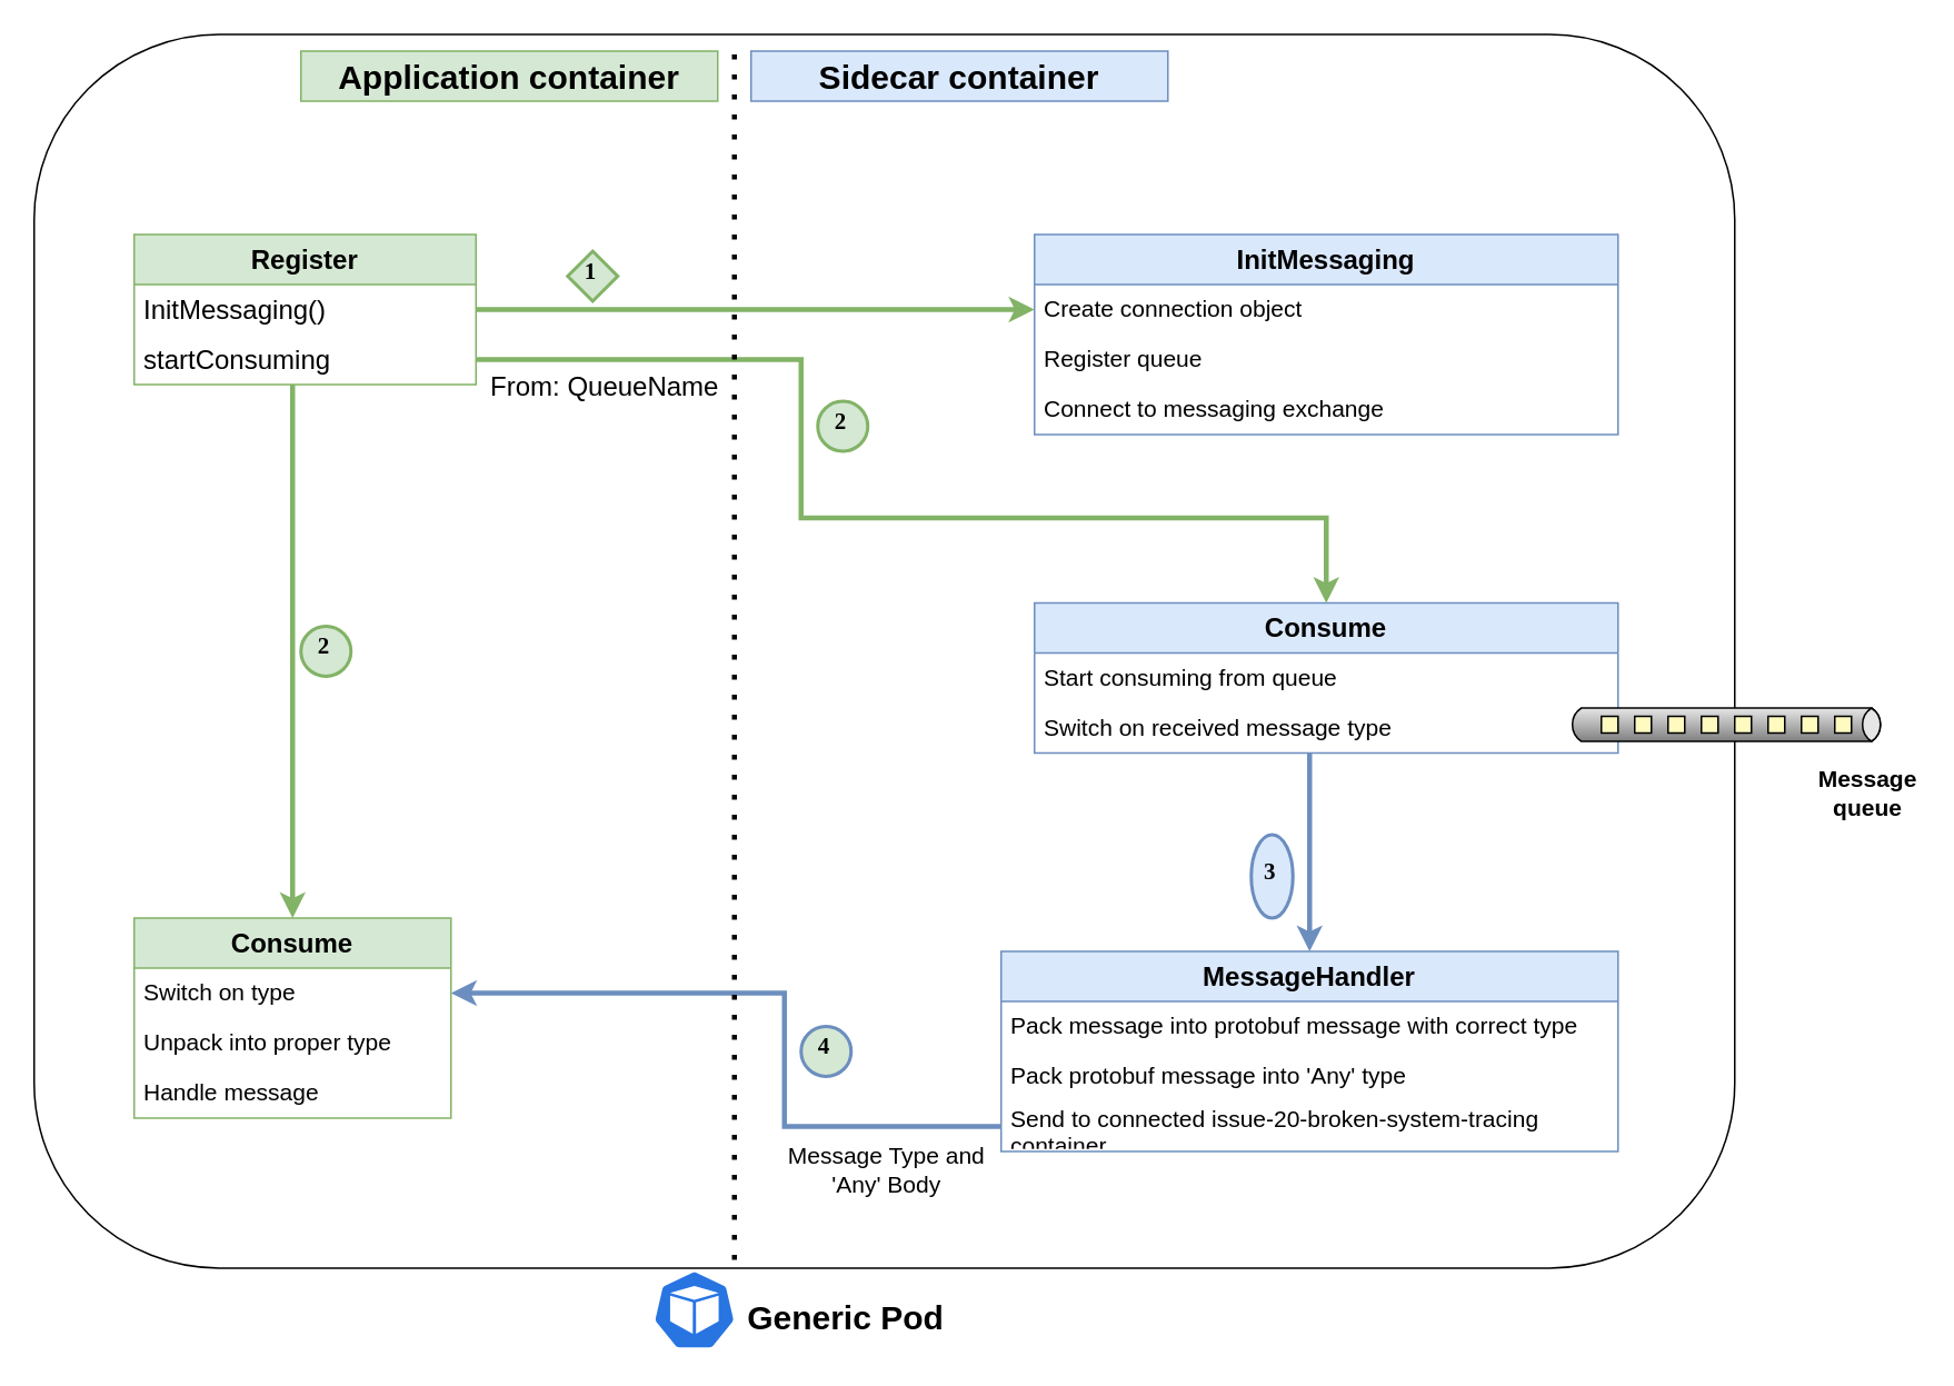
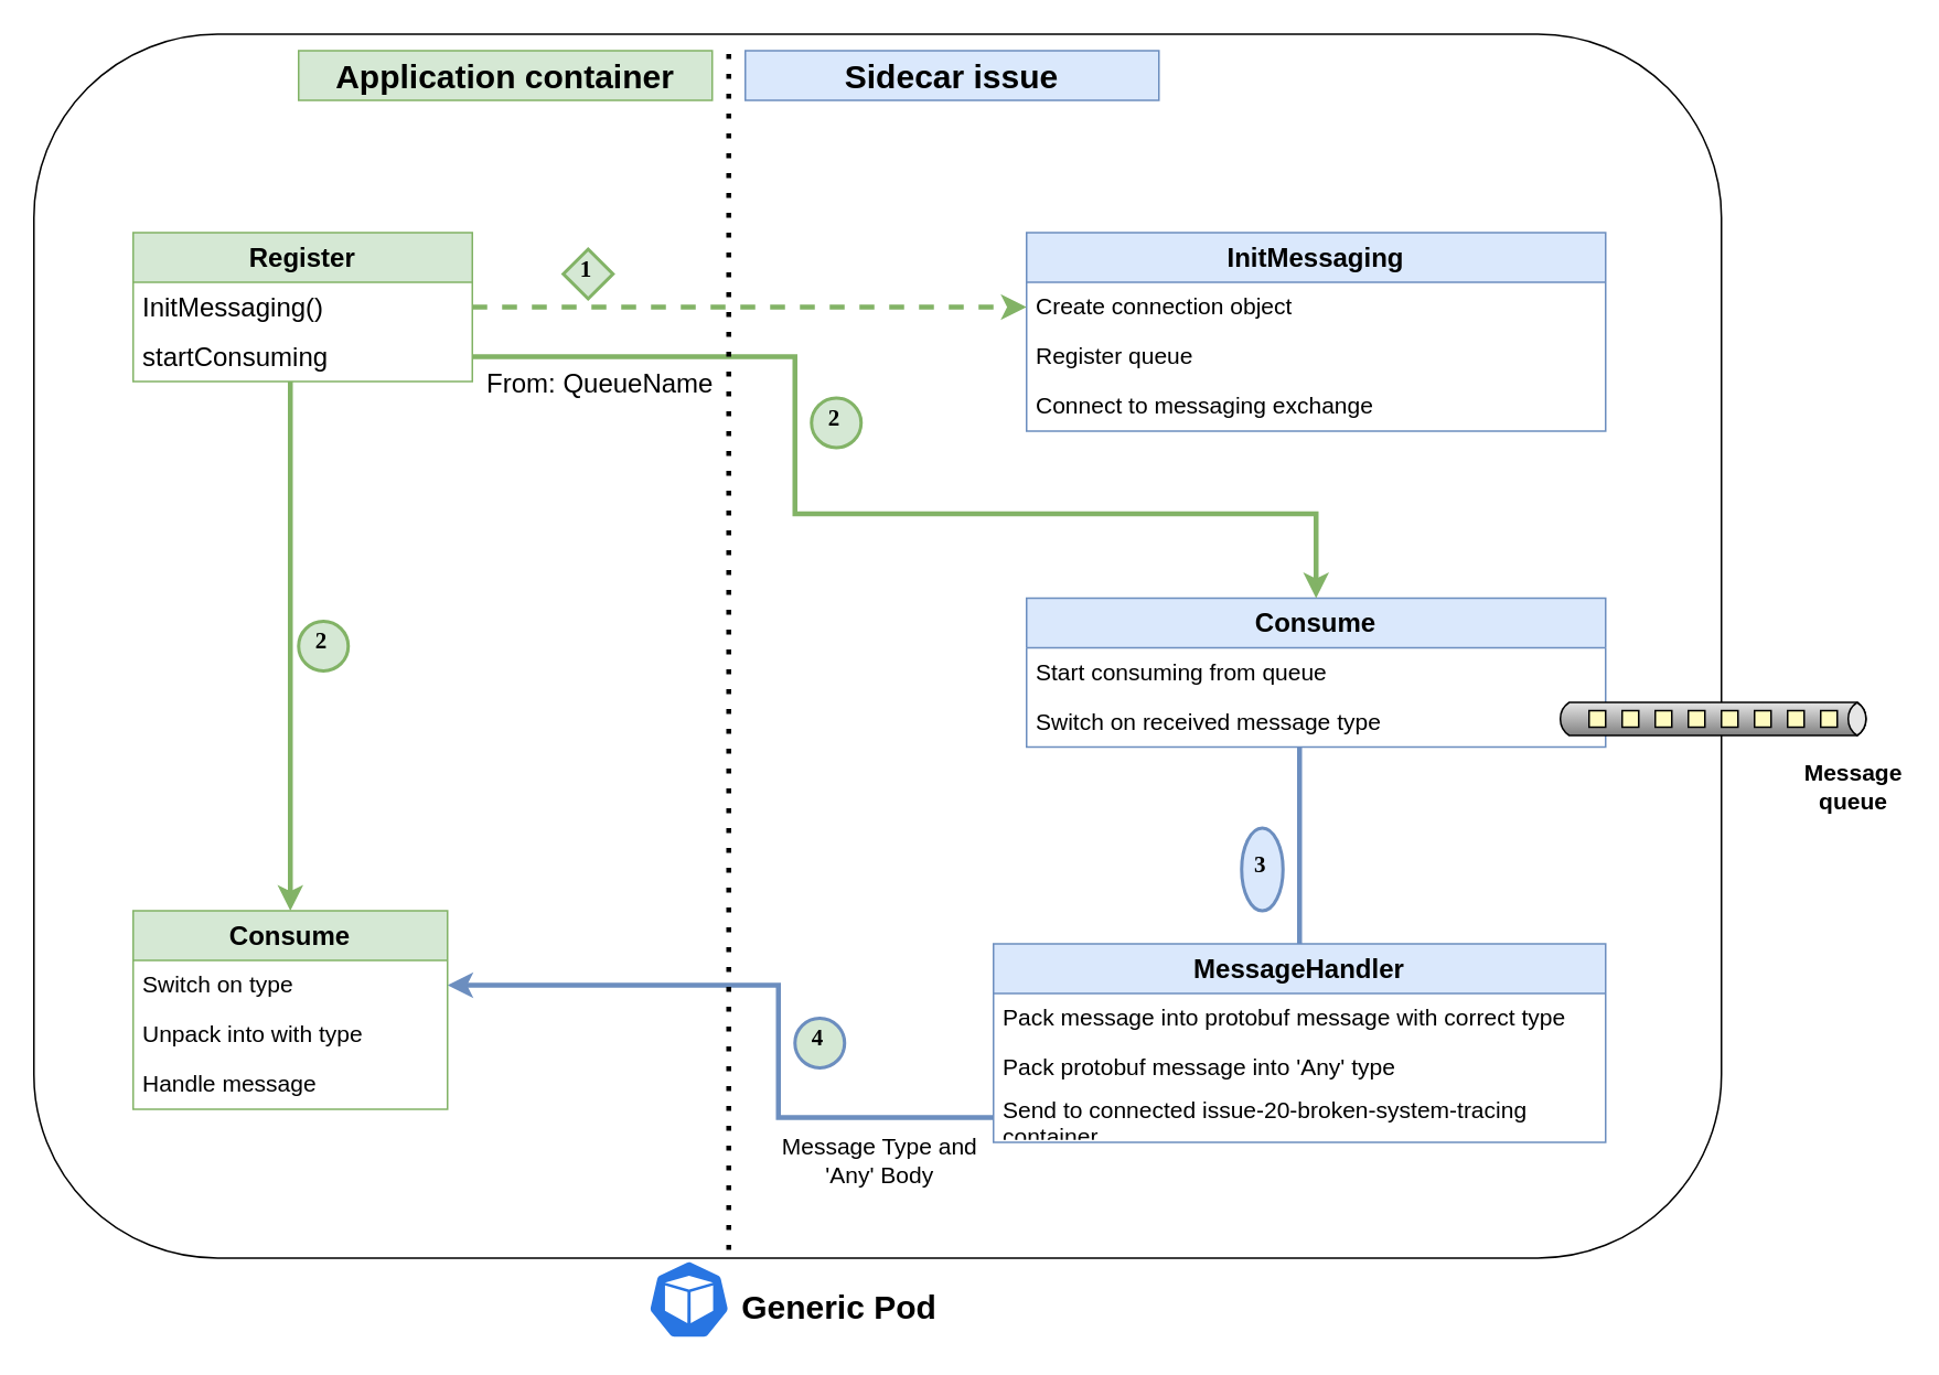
  <mxCell id="0" />
  <mxCell id="1" parent="0" />
  <mxCell id="2" value="" style="rounded=1;whiteSpace=wrap;html=1;" parent="1" vertex="1"><mxGeometry x="20" width="1020" height="740" as="geometry" y="20" /></mxCell>
  <mxCell id="3" value="&lt;b style=&quot;border-color: var(--border-color); font-size: 16px;&quot;&gt;Register&lt;br&gt;&lt;/b&gt;" style="swimlane;fontStyle=0;childLayout=stackLayout;horizontal=1;startSize=30;horizontalStack=0;resizeParent=1;resizeParentMax=0;resizeLast=0;collapsible=1;marginBottom=0;whiteSpace=wrap;html=1;fontSize=16;fillColor=#d5e8d4;strokeColor=#82b366;" parent="1" vertex="1"><mxGeometry x="80" y="140" width="205" height="90" as="geometry"><mxRectangle x="370" y="354" width="140" height="30" as="alternateBounds" /></mxGeometry></mxCell>
  <mxCell id="4" value="InitMessaging()" style="text;strokeColor=none;fillColor=none;align=left;verticalAlign=middle;spacingLeft=4;spacingRight=4;overflow=hidden;points=[[0,0.5],[1,0.5]];portConstraint=eastwest;rotatable=0;whiteSpace=wrap;html=1;fontSize=16;" parent="3" vertex="1"><mxGeometry y="30" width="205" height="30" as="geometry" /></mxCell>
  <mxCell id="5" value="startConsuming" style="text;strokeColor=none;fillColor=none;align=left;verticalAlign=middle;spacingLeft=4;spacingRight=4;overflow=hidden;points=[[0,0.5],[1,0.5]];portConstraint=eastwest;rotatable=0;whiteSpace=wrap;html=1;fontSize=16;" parent="3" vertex="1"><mxGeometry y="60" width="205" height="30" as="geometry" /></mxCell>
  <mxCell id="6" value="&lt;b&gt;&lt;font style=&quot;font-size: 16px;&quot;&gt;InitMessaging&lt;/font&gt;&lt;/b&gt;" style="swimlane;fontStyle=0;childLayout=stackLayout;horizontal=1;startSize=30;horizontalStack=0;resizeParent=1;resizeParentMax=0;resizeLast=0;collapsible=1;marginBottom=0;whiteSpace=wrap;html=1;fillColor=#dae8fc;strokeColor=#6c8ebf;" parent="1" vertex="1"><mxGeometry x="620" y="140" width="350" height="120" as="geometry" /></mxCell>
  <mxCell id="7" value="Create connection object" style="text;strokeColor=none;fillColor=none;align=left;verticalAlign=middle;spacingLeft=4;spacingRight=4;overflow=hidden;points=[[0,0.5],[1,0.5]];portConstraint=eastwest;rotatable=0;whiteSpace=wrap;html=1;fontSize=14;" parent="6" vertex="1"><mxGeometry y="30" width="350" height="30" as="geometry" /></mxCell>
  <mxCell id="8" value="Register queue" style="text;strokeColor=none;fillColor=none;align=left;verticalAlign=middle;spacingLeft=4;spacingRight=4;overflow=hidden;points=[[0,0.5],[1,0.5]];portConstraint=eastwest;rotatable=0;whiteSpace=wrap;html=1;fontSize=14;" parent="6" vertex="1"><mxGeometry y="60" width="350" height="30" as="geometry" /></mxCell>
  <mxCell id="9" value="Connect to messaging exchange" style="text;strokeColor=none;fillColor=none;align=left;verticalAlign=middle;spacingLeft=4;spacingRight=4;overflow=hidden;points=[[0,0.5],[1,0.5]];portConstraint=eastwest;rotatable=0;whiteSpace=wrap;html=1;fontSize=14;" parent="6" vertex="1"><mxGeometry y="90" width="350" height="30" as="geometry" /></mxCell>
- <mxCell id="10" style="edgeStyle=orthogonalEdgeStyle;rounded=0;orthogonalLoop=1;jettySize=auto;html=1;fillColor=#d5e8d4;strokeColor=#82b366;strokeWidth=3;" parent="1" source="4" target="7" edge="1"><mxGeometry relative="1" as="geometry" /></mxCell>
+ <mxCell id="10" style="edgeStyle=orthogonalEdgeStyle;rounded=0;orthogonalLoop=1;jettySize=auto;html=1;fillColor=#d5e8d4;strokeColor=#82b366;strokeWidth=3;dashed=1;" parent="1" source="4" target="7" edge="1"><mxGeometry relative="1" as="geometry" /></mxCell>
  <mxCell id="11" value="&lt;b style=&quot;border-color: var(--border-color); font-size: 16px;&quot;&gt;Consume&lt;/b&gt;" style="swimlane;fontStyle=0;childLayout=stackLayout;horizontal=1;startSize=30;horizontalStack=0;resizeParent=1;resizeParentMax=0;resizeLast=0;collapsible=1;marginBottom=0;whiteSpace=wrap;html=1;fillColor=#dae8fc;strokeColor=#6c8ebf;" parent="1" vertex="1"><mxGeometry x="620" y="361" width="350" height="90" as="geometry" /></mxCell>
  <mxCell id="12" value="Start consuming from queue" style="text;strokeColor=none;fillColor=none;align=left;verticalAlign=middle;spacingLeft=4;spacingRight=4;overflow=hidden;points=[[0,0.5],[1,0.5]];portConstraint=eastwest;rotatable=0;whiteSpace=wrap;html=1;fontSize=14;" parent="11" vertex="1"><mxGeometry y="30" width="350" height="30" as="geometry" /></mxCell>
  <mxCell id="13" value="Switch on received message type" style="text;strokeColor=none;fillColor=none;align=left;verticalAlign=middle;spacingLeft=4;spacingRight=4;overflow=hidden;points=[[0,0.5],[1,0.5]];portConstraint=eastwest;rotatable=0;whiteSpace=wrap;html=1;fontSize=14;" parent="11" vertex="1"><mxGeometry y="60" width="350" height="30" as="geometry" /></mxCell>
  <mxCell id="14" style="edgeStyle=orthogonalEdgeStyle;rounded=0;orthogonalLoop=1;jettySize=auto;html=1;strokeWidth=3;fillColor=#d5e8d4;strokeColor=#82b366;" parent="1" source="5" target="11" edge="1"><mxGeometry relative="1" as="geometry"><Array as="points"><mxPoint x="480" y="215" /><mxPoint x="480" y="310" /><mxPoint x="795" y="310" /></Array></mxGeometry></mxCell>
  <mxCell id="15" value="&lt;font style=&quot;font-size: 16px;&quot;&gt;From: QueueName&lt;/font&gt;" style="edgeLabel;html=1;align=center;verticalAlign=middle;resizable=0;points=[];" parent="14" vertex="1" connectable="0"><mxGeometry x="0.296" relative="1" as="geometry"><mxPoint x="-254" y="-80" as="offset" /></mxGeometry></mxCell>
  <mxCell id="16" value="&lt;b style=&quot;border-color: var(--border-color); font-size: 16px;&quot;&gt;MessageHandler&lt;/b&gt;" style="swimlane;fontStyle=0;childLayout=stackLayout;horizontal=1;startSize=30;horizontalStack=0;resizeParent=1;resizeParentMax=0;resizeLast=0;collapsible=1;marginBottom=0;whiteSpace=wrap;html=1;fillColor=#dae8fc;strokeColor=#6c8ebf;" parent="1" vertex="1"><mxGeometry x="600" y="570" width="370" height="120" as="geometry" /></mxCell>
  <mxCell id="17" value="Pack message into protobuf message with correct type" style="text;strokeColor=none;fillColor=none;align=left;verticalAlign=middle;spacingLeft=4;spacingRight=4;overflow=hidden;points=[[0,0.5],[1,0.5]];portConstraint=eastwest;rotatable=0;whiteSpace=wrap;html=1;fontSize=14;" parent="16" vertex="1"><mxGeometry y="30" width="370" height="30" as="geometry" /></mxCell>
  <mxCell id="18" value="Pack protobuf message into 'Any' type" style="text;strokeColor=none;fillColor=none;align=left;verticalAlign=middle;spacingLeft=4;spacingRight=4;overflow=hidden;points=[[0,0.5],[1,0.5]];portConstraint=eastwest;rotatable=0;whiteSpace=wrap;html=1;fontSize=14;" parent="16" vertex="1"><mxGeometry y="60" width="370" height="30" as="geometry" /></mxCell>
  <mxCell id="19" value="Send to connected issue-20-broken-system-tracing container" style="text;strokeColor=none;fillColor=none;align=left;verticalAlign=middle;spacingLeft=4;spacingRight=4;overflow=hidden;points=[[0,0.5],[1,0.5]];portConstraint=eastwest;rotatable=0;whiteSpace=wrap;html=1;fontSize=14;" parent="16" vertex="1"><mxGeometry y="90" width="370" height="30" as="geometry" /></mxCell>
- <mxCell id="20" style="edgeStyle=orthogonalEdgeStyle;rounded=0;orthogonalLoop=1;jettySize=auto;html=1;entryX=0.5;entryY=0;entryDx=0;entryDy=0;strokeWidth=3;fillColor=#dae8fc;strokeColor=#6c8ebf;" parent="1" source="13" target="16" edge="1"><mxGeometry relative="1" as="geometry"><mxPoint x="1195.71" y="435" as="targetPoint" /><Array as="points"><mxPoint x="785" y="470" /><mxPoint x="785" y="470" /></Array></mxGeometry></mxCell>
+ <mxCell id="20" style="edgeStyle=orthogonalEdgeStyle;rounded=0;orthogonalLoop=1;jettySize=auto;html=1;entryX=0.5;entryY=0;entryDx=0;entryDy=0;strokeWidth=3;fillColor=#dae8fc;strokeColor=#6c8ebf;endArrow=none;" parent="1" source="13" target="16" edge="1"><mxGeometry relative="1" as="geometry"><mxPoint x="1195.71" y="435" as="targetPoint" /><Array as="points"><mxPoint x="785" y="470" /><mxPoint x="785" y="470" /></Array></mxGeometry></mxCell>
  <mxCell id="21" style="edgeStyle=orthogonalEdgeStyle;rounded=0;orthogonalLoop=1;jettySize=auto;html=1;entryX=1;entryY=0.5;entryDx=0;entryDy=0;exitX=0;exitY=0.5;exitDx=0;exitDy=0;fillColor=#dae8fc;strokeColor=#6c8ebf;strokeWidth=3;" parent="1" source="19" target="24" edge="1"><mxGeometry relative="1" as="geometry"><mxPoint x="260" y="395" as="targetPoint" /><Array as="points"><mxPoint x="470" y="675" /><mxPoint x="470" y="595" /></Array></mxGeometry></mxCell>
  <mxCell id="22" value="Message Type and &lt;br&gt;'Any' Body" style="edgeLabel;html=1;align=center;verticalAlign=middle;resizable=0;points=[];fontSize=14;" parent="21" vertex="1" connectable="0"><mxGeometry x="-0.094" y="2" relative="1" as="geometry"><mxPoint x="62" y="81" as="offset" /></mxGeometry></mxCell>
  <mxCell id="23" value="&lt;b style=&quot;border-color: var(--border-color); font-size: 16px;&quot;&gt;Consume&lt;/b&gt;" style="swimlane;fontStyle=0;childLayout=stackLayout;horizontal=1;startSize=30;horizontalStack=0;resizeParent=1;resizeParentMax=0;resizeLast=0;collapsible=1;marginBottom=0;whiteSpace=wrap;html=1;fillColor=#d5e8d4;strokeColor=#82b366;" parent="1" vertex="1"><mxGeometry x="80" y="550" width="190" height="120" as="geometry"><mxRectangle x="370" y="354" width="140" height="30" as="alternateBounds" /></mxGeometry></mxCell>
  <mxCell id="24" value="Switch on type" style="text;strokeColor=none;fillColor=none;align=left;verticalAlign=middle;spacingLeft=4;spacingRight=4;overflow=hidden;points=[[0,0.5],[1,0.5]];portConstraint=eastwest;rotatable=0;whiteSpace=wrap;html=1;fontSize=14;" parent="23" vertex="1"><mxGeometry y="30" width="190" height="30" as="geometry" /></mxCell>
- <mxCell id="25" value="Unpack into proper type" style="text;strokeColor=none;fillColor=none;align=left;verticalAlign=middle;spacingLeft=4;spacingRight=4;overflow=hidden;points=[[0,0.5],[1,0.5]];portConstraint=eastwest;rotatable=0;whiteSpace=wrap;html=1;fontSize=14;" parent="23" vertex="1"><mxGeometry y="60" width="190" height="30" as="geometry" /></mxCell>
+ <mxCell id="25" value="Unpack into with type" style="text;strokeColor=none;fillColor=none;align=left;verticalAlign=middle;spacingLeft=4;spacingRight=4;overflow=hidden;points=[[0,0.5],[1,0.5]];portConstraint=eastwest;rotatable=0;whiteSpace=wrap;html=1;fontSize=14;" parent="23" vertex="1"><mxGeometry y="60" width="190" height="30" as="geometry" /></mxCell>
  <mxCell id="26" value="Handle message" style="text;strokeColor=none;fillColor=none;align=left;verticalAlign=middle;spacingLeft=4;spacingRight=4;overflow=hidden;points=[[0,0.5],[1,0.5]];portConstraint=eastwest;rotatable=0;whiteSpace=wrap;html=1;fontSize=14;" parent="23" vertex="1"><mxGeometry y="90" width="190" height="30" as="geometry" /></mxCell>
  <mxCell id="27" value="" style="endArrow=none;dashed=1;html=1;dashPattern=1 3;strokeWidth=3;rounded=0;" parent="1" edge="1"><mxGeometry width="50" height="50" relative="1" as="geometry"><mxPoint x="440" y="755" as="sourcePoint" /><mxPoint x="440" y="25" as="targetPoint" /></mxGeometry></mxCell>
  <mxCell id="28" value="&lt;b&gt;&lt;font style=&quot;font-size: 20px;&quot;&gt;Generic Pod&lt;/font&gt;&lt;/b&gt;" style="text;html=1;strokeColor=none;fillColor=none;align=center;verticalAlign=middle;whiteSpace=wrap;rounded=0;" parent="1" vertex="1"><mxGeometry x="437" y="774" width="140" height="30" as="geometry" /></mxCell>
  <mxCell id="29" value="&lt;b&gt;&lt;font style=&quot;font-size: 20px;&quot;&gt;Application container&lt;/font&gt;&lt;/b&gt;" style="text;html=1;strokeColor=#82b366;fillColor=#d5e8d4;align=center;verticalAlign=middle;whiteSpace=wrap;rounded=0;" parent="1" vertex="1"><mxGeometry x="180" y="30" width="250" height="30" as="geometry" /></mxCell>
- <mxCell id="30" value="&lt;b&gt;&lt;font style=&quot;font-size: 20px;&quot;&gt;Sidecar container&lt;/font&gt;&lt;/b&gt;" style="text;html=1;strokeColor=#6c8ebf;fillColor=#dae8fc;align=center;verticalAlign=middle;whiteSpace=wrap;rounded=0;" parent="1" vertex="1"><mxGeometry x="450" y="30" width="250" height="30" as="geometry" /></mxCell>
+ <mxCell id="30" value="&lt;b&gt;&lt;font style=&quot;font-size: 20px;&quot;&gt;Sidecar issue&lt;/font&gt;&lt;/b&gt;" style="text;html=1;strokeColor=#6c8ebf;fillColor=#dae8fc;align=center;verticalAlign=middle;whiteSpace=wrap;rounded=0;" parent="1" vertex="1"><mxGeometry x="450" y="30" width="250" height="30" as="geometry" /></mxCell>
  <mxCell id="31" value="" style="strokeWidth=1;outlineConnect=0;dashed=0;align=center;html=1;fontSize=8;shape=mxgraph.eip.dataChannel;verticalLabelPosition=bottom;labelBackgroundColor=#ffffff;verticalAlign=top;" parent="1" vertex="1"><mxGeometry x="940" y="424" width="190" height="20" as="geometry" /></mxCell>
  <mxCell id="32" value="&lt;b&gt;&lt;font style=&quot;font-size: 14px;&quot;&gt;Message queue&lt;/font&gt;&lt;/b&gt;" style="text;html=1;strokeColor=none;fillColor=none;align=center;verticalAlign=middle;whiteSpace=wrap;rounded=0;" parent="1" vertex="1"><mxGeometry x="1090" y="460" width="60" height="30" as="geometry" /></mxCell>
  <mxCell id="33" style="edgeStyle=orthogonalEdgeStyle;rounded=0;orthogonalLoop=1;jettySize=auto;html=1;fillColor=#d5e8d4;strokeColor=#82b366;strokeWidth=3;" parent="1" source="5" target="23" edge="1"><mxGeometry relative="1" as="geometry"><Array as="points"><mxPoint x="175" y="310" /><mxPoint x="175" y="310" /></Array></mxGeometry></mxCell>
  <mxCell id="34" value="&lt;b&gt;1&lt;/b&gt;" style="rhombus;whiteSpace=wrap;html=1;aspect=fixed;strokeWidth=2;fontFamily=Tahoma;spacingBottom=4;spacingRight=2;strokeColor=#82b366;fontSize=14;fillColor=#d5e8d4;" parent="1" vertex="1"><mxGeometry x="340" y="150" width="30" height="30" as="geometry" /></mxCell>
  <mxCell id="35" value="" style="sketch=0;html=1;dashed=0;whitespace=wrap;fillColor=#2875E2;strokeColor=#ffffff;points=[[0.005,0.63,0],[0.1,0.2,0],[0.9,0.2,0],[0.5,0,0],[0.995,0.63,0],[0.72,0.99,0],[0.5,1,0],[0.28,0.99,0]];verticalLabelPosition=bottom;align=center;verticalAlign=top;shape=mxgraph.kubernetes.icon;prIcon=pod" parent="1" vertex="1"><mxGeometry x="391" y="761" width="50" height="48" as="geometry" /></mxCell>
  <mxCell id="36" value="&lt;b&gt;2&lt;/b&gt;" style="ellipse;whiteSpace=wrap;html=1;aspect=fixed;strokeWidth=2;fontFamily=Tahoma;spacingBottom=4;spacingRight=2;strokeColor=#82b366;fontSize=14;fillColor=#d5e8d4;" parent="1" vertex="1"><mxGeometry x="490" y="240" width="30" height="30" as="geometry" /></mxCell>
  <mxCell id="37" value="&lt;b&gt;3&lt;/b&gt;" style="ellipse;whiteSpace=wrap;html=1;aspect=fixed;strokeWidth=2;fontFamily=Tahoma;spacingBottom=4;spacingRight=2;strokeColor=#6c8ebf;fontSize=14;fillColor=#dae8fc;" parent="1" vertex="1"><mxGeometry x="750" y="500" width="25" height="50" as="geometry" /></mxCell>
  <mxCell id="38" value="&lt;b&gt;4&lt;/b&gt;" style="ellipse;whiteSpace=wrap;html=1;aspect=fixed;strokeWidth=2;fontFamily=Tahoma;spacingBottom=4;spacingRight=2;strokeColor=#6c8ebf;fontSize=14;fillColor=#d5e8d4;" parent="1" vertex="1"><mxGeometry x="480" y="615" width="30" height="30" as="geometry" /></mxCell>
  <mxCell id="39" value="&lt;b&gt;2&lt;/b&gt;" style="ellipse;whiteSpace=wrap;html=1;aspect=fixed;strokeWidth=2;fontFamily=Tahoma;spacingBottom=4;spacingRight=2;strokeColor=#82b366;fontSize=14;fillColor=#d5e8d4;" parent="1" vertex="1"><mxGeometry x="180" y="375" width="30" height="30" as="geometry" /></mxCell>
